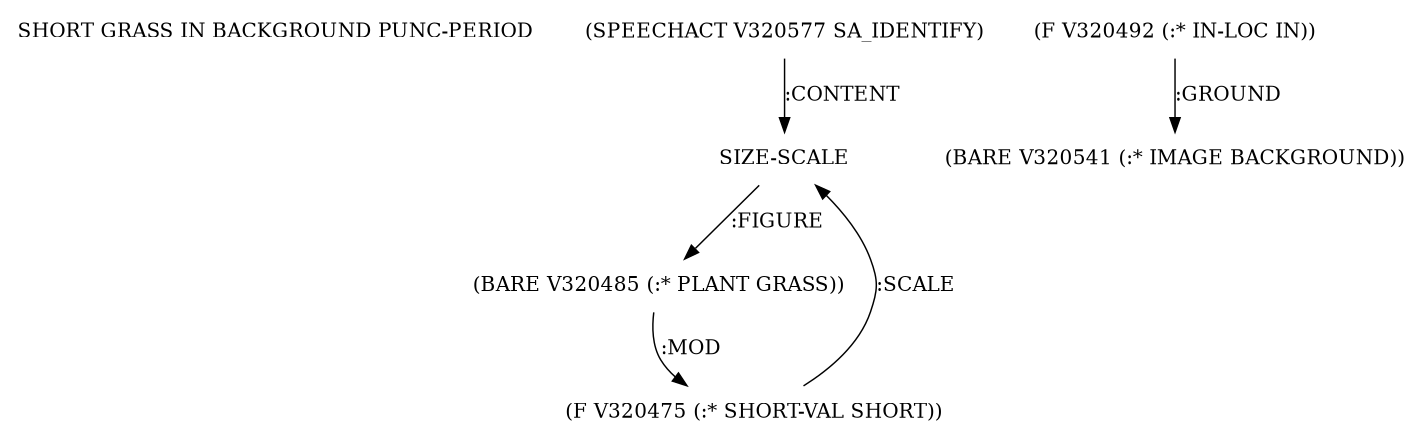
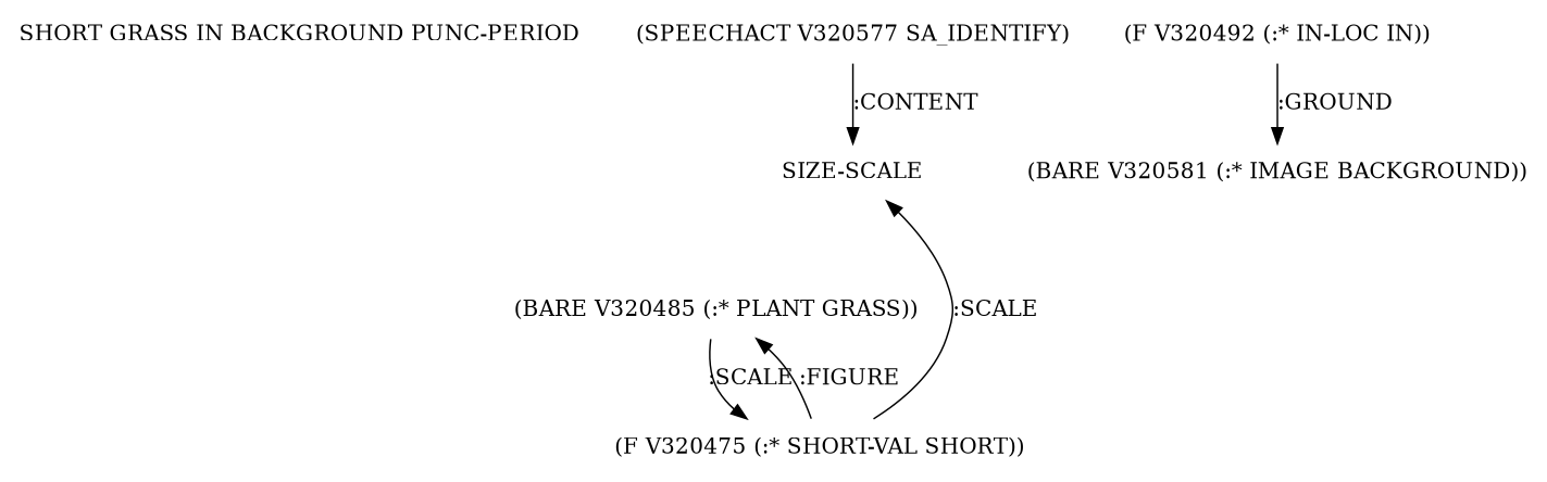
  digraph {
    node [shape=none]
    "SHORT GRASS IN BACKGROUND PUNC-PERIOD"
    n2 [label="(SPEECHACT V320577 SA_IDENTIFY)"]
    n3 [label="SIZE-SCALE"]
    n4 [label="(BARE V320485 (:* PLANT GRASS))"]
    n5 [label="(F V320475 (:* SHORT-VAL SHORT))"]
    n6 [label="(F V320492 (:* IN-LOC IN))"]
-   n7 [label="(BARE V320541 (:* IMAGE BACKGROUND))"]
+   n7 [label="(BARE V320581 (:* IMAGE BACKGROUND))"]
    n2 -> n3 [label=":CONTENT"]
-   n4 -> n5 [label=":MOD"]
+   n4 -> n5 [label=":SCALE"]
    n5 -> n3 [label=":SCALE"]
-   n3 -> n4 [label=":FIGURE"]
+   n5 -> n4 [label=":FIGURE"]
    n6 -> n7 [label=":GROUND"]
  }
